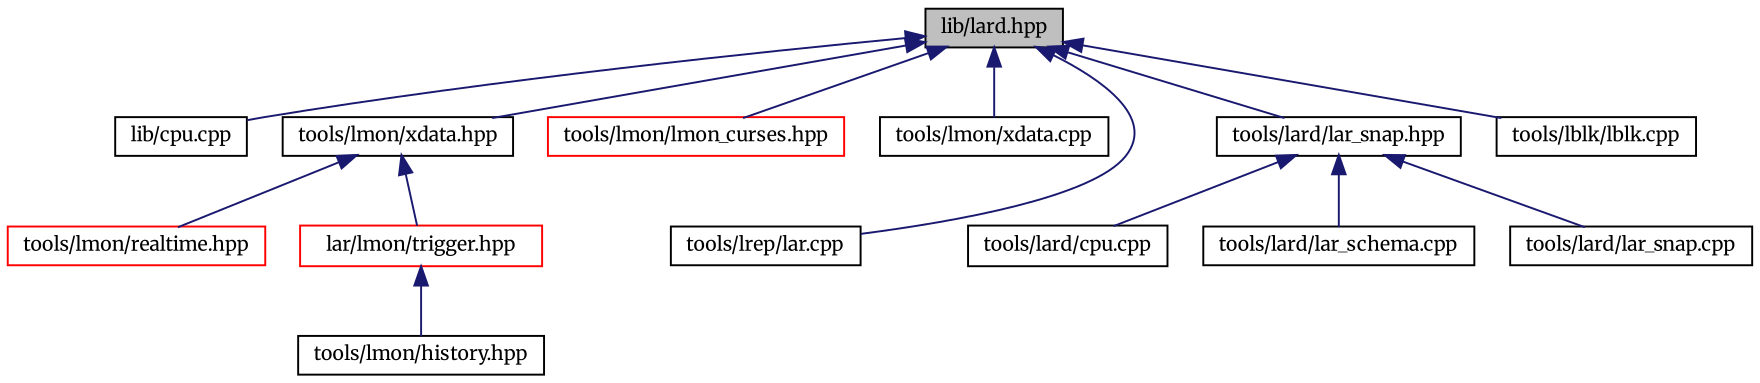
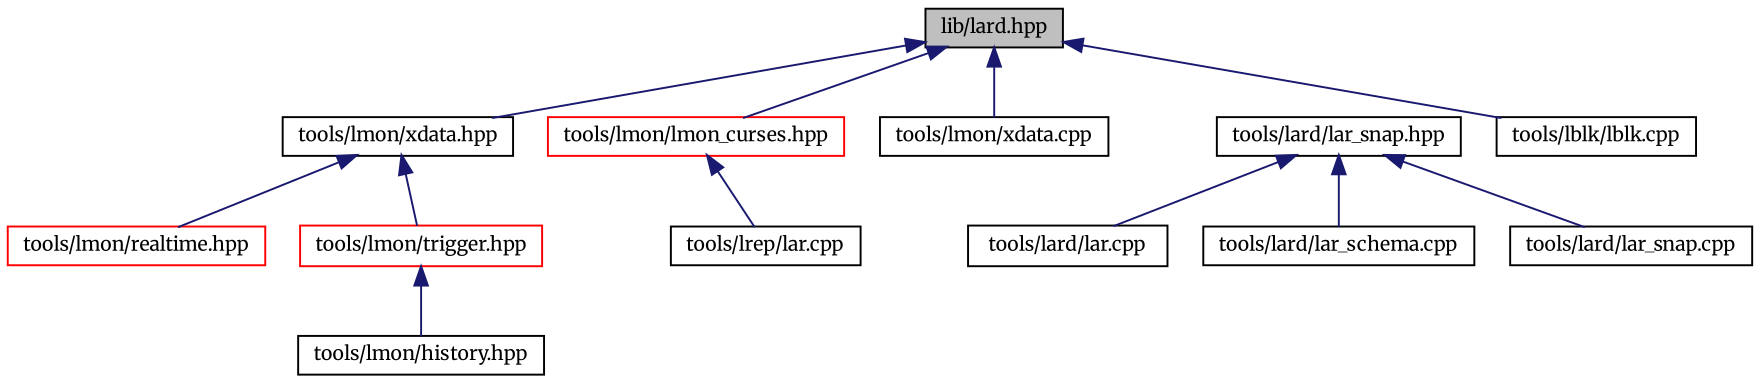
  digraph {
    fontname=Merriweather
    node [color=black fontname=Merriweather fontsize=10 shape=record]
    edge [color=midnightblue dir=back fontname=Merriweather fontsize=10 labelfontname=Helvetica labelfontsize=10 style=solid]
    n1 [fillcolor=grey75 fontcolor=black height=0.2 label="lib/lard.hpp" style=filled width=0.4]
-   n2 [height=0.2 label="lib/cpu.cpp" width=0.4]
    n3 [height=0.2 label="tools/lmon/xdata.hpp" width=0.4]
    n4 [color=red height=0.2 label="tools/lmon/lmon_curses.hpp" width=0.4]
    n5 [height=0.2 label="tools/lmon/xdata.cpp" width=0.4]
    n6 [height=0.2 label="tools/lrep/lar.cpp" width=0.4]
    n7 [height=0.2 label="tools/lard/lar_snap.hpp" width=0.4]
    n8 [height=0.2 label="tools/lblk/lblk.cpp" width=0.4]
    n9 [color=red height=0.2 label="tools/lmon/realtime.hpp" width=0.4]
-   n10 [color=red height=0.2 label="lar/lmon/trigger.hpp" width=0.4]
-   n11 [height=0.2 label="tools/lard/cpu.cpp" width=0.4]
+   n10 [color=red height=0.2 label="tools/lmon/trigger.hpp" width=0.4]
+   n11 [height=0.2 label="tools/lard/lar.cpp" width=0.4]
    n12 [height=0.2 label="tools/lard/lar_schema.cpp" width=0.4]
    n13 [height=0.2 label="tools/lard/lar_snap.cpp" width=0.4]
    n14 [height=0.2 label="tools/lmon/history.hpp" width=0.4]
-   n1 -> n2
    n1 -> n3
    n1 -> n4
    n1 -> n5
-   n1 -> n6
-   n1 -> n7
+   n4 -> n6
    n1 -> n8
    n3 -> n9
    n3 -> n10
    n7 -> n11
    n7 -> n12
    n7 -> n13
    n10 -> n14
  }
